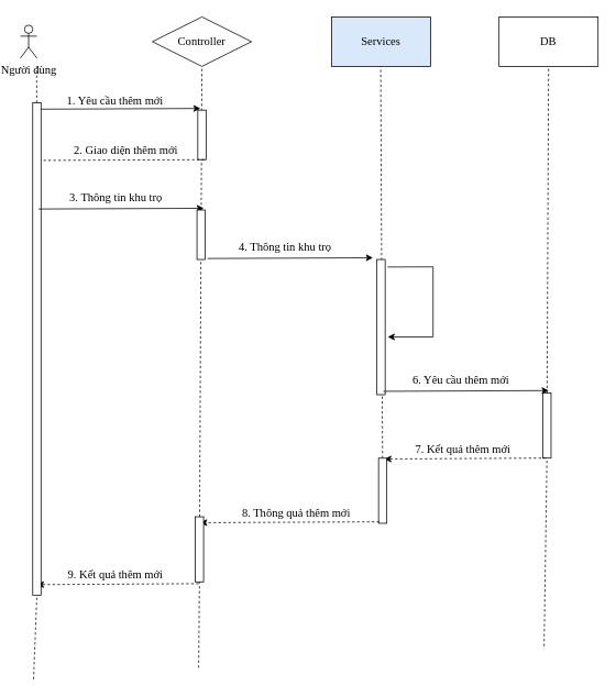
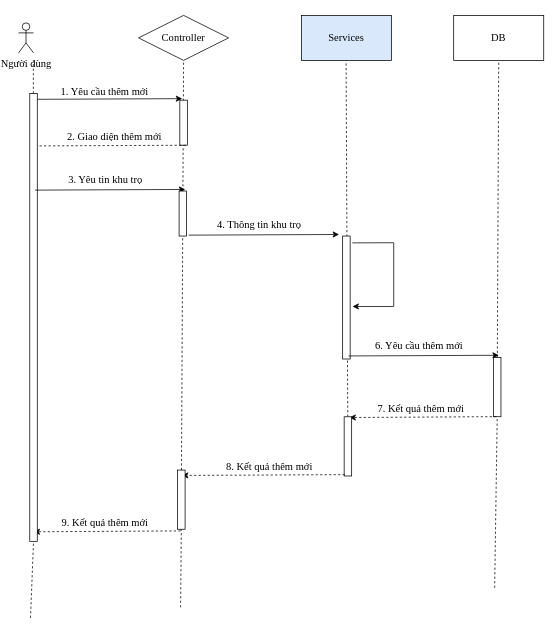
  <mxCell id="0" />
  <mxCell id="1" parent="0" />
  <mxCell id="2" value="Người dùng" style="shape=umlActor;verticalLabelPosition=bottom;verticalAlign=top;html=1;outlineConnect=0;fontFamily=Times New Roman;fontSize=14;" parent="1" vertex="1"><mxGeometry x="20" y="30" width="20" height="40" as="geometry" /></mxCell>
  <mxCell id="3" value="Controller" style="rhombus;whiteSpace=wrap;html=1;fontFamily=Times New Roman;fontSize=14;" parent="1" vertex="1"><mxGeometry x="180" y="20" width="120" height="60" as="geometry" /></mxCell>
  <mxCell id="4" value="Services" style="rounded=0;whiteSpace=wrap;html=1;fontFamily=Times New Roman;fontSize=14;fillColor=#dae8fc;" parent="1" vertex="1"><mxGeometry x="397" y="20" width="120" height="60" as="geometry" /></mxCell>
  <mxCell id="5" value="DB" style="rounded=0;whiteSpace=wrap;html=1;fontFamily=Times New Roman;fontSize=14;" parent="1" vertex="1"><mxGeometry x="600" y="20" width="120" height="60" as="geometry" /></mxCell>
  <mxCell id="6" value="" style="endArrow=none;dashed=1;html=1;rounded=0;entryX=0.5;entryY=1;entryDx=0;entryDy=0;fontFamily=Times New Roman;fontSize=14;" parent="1" source="36" target="3" edge="1"><mxGeometry width="50" height="50" relative="1" as="geometry"><mxPoint x="236" y="809" as="sourcePoint" /><mxPoint x="450" y="140" as="targetPoint" /></mxGeometry></mxCell>
  <mxCell id="7" value="" style="endArrow=none;dashed=1;html=1;rounded=0;entryX=0.5;entryY=1;entryDx=0;entryDy=0;fontFamily=Times New Roman;fontSize=14;" parent="1" source="32" edge="1"><mxGeometry width="50" height="50" relative="1" as="geometry"><mxPoint x="457" y="890" as="sourcePoint" /><mxPoint x="456.58" y="80" as="targetPoint" /></mxGeometry></mxCell>
  <mxCell id="8" value="" style="endArrow=none;dashed=1;html=1;rounded=0;entryX=0.5;entryY=1;entryDx=0;entryDy=0;fontFamily=Times New Roman;fontSize=14;" parent="1" source="29" edge="1"><mxGeometry width="50" height="50" relative="1" as="geometry"><mxPoint x="654" y="901" as="sourcePoint" /><mxPoint x="660" y="80" as="targetPoint" /></mxGeometry></mxCell>
  <mxCell id="9" value="" style="endArrow=none;dashed=1;html=1;rounded=0;entryX=0.5;entryY=1;entryDx=0;entryDy=0;fontFamily=Times New Roman;fontSize=14;" parent="1" source="22" edge="1"><mxGeometry width="50" height="50" relative="1" as="geometry"><mxPoint x="36" y="1026.857" as="sourcePoint" /><mxPoint x="39.76" y="80" as="targetPoint" /></mxGeometry></mxCell>
  <mxCell id="10" value="" style="endArrow=classic;html=1;rounded=0;fontFamily=Times New Roman;fontSize=14;exitX=0.975;exitY=0.087;exitDx=0;exitDy=0;exitPerimeter=0;" parent="1" edge="1"><mxGeometry width="50" height="50" relative="1" as="geometry"><mxPoint x="38" y="131.9" as="sourcePoint" /><mxPoint x="238.25" y="131" as="targetPoint" /></mxGeometry></mxCell>
  <mxCell id="11" value="1. Yêu cầu thêm mới" style="text;html=1;strokeColor=none;fillColor=none;align=center;verticalAlign=middle;whiteSpace=wrap;rounded=0;fontFamily=Times New Roman;fontSize=14;" parent="1" vertex="1"><mxGeometry x="53.25" y="117" width="164" height="10" as="geometry" /></mxCell>
  <mxCell id="12" value="" style="rounded=0;whiteSpace=wrap;html=1;fontFamily=Times New Roman;fontSize=14;" parent="1" vertex="1"><mxGeometry x="235" y="133" width="10" height="60" as="geometry" /></mxCell>
  <mxCell id="13" value="4. Thông tin khu trọ" style="text;html=1;strokeColor=none;fillColor=none;align=center;verticalAlign=middle;whiteSpace=wrap;rounded=0;fontFamily=Times New Roman;fontSize=14;" parent="1" vertex="1"><mxGeometry x="259" y="295" width="164" height="10" as="geometry" /></mxCell>
  <mxCell id="14" value="" style="endArrow=classic;html=1;rounded=0;fontFamily=Times New Roman;fontSize=14;exitX=0.975;exitY=0.087;exitDx=0;exitDy=0;exitPerimeter=0;" parent="1" edge="1"><mxGeometry width="50" height="50" relative="1" as="geometry"><mxPoint x="247" y="312.9" as="sourcePoint" /><mxPoint x="447.25" y="312" as="targetPoint" /></mxGeometry></mxCell>
  <mxCell id="15" value="" style="endArrow=classic;html=1;rounded=0;exitX=0.995;exitY=0.095;exitDx=0;exitDy=0;exitPerimeter=0;fontFamily=Times New Roman;fontSize=14;" parent="1" edge="1"><mxGeometry width="50" height="50" relative="1" as="geometry"><mxPoint x="465" y="323.2" as="sourcePoint" /><mxPoint x="465.05" y="408" as="targetPoint" /><Array as="points"><mxPoint x="520.05" y="323" /><mxPoint x="520.05" y="408" /></Array></mxGeometry></mxCell>
  <mxCell id="16" value="2. Giao diện thêm mới" style="text;html=1;strokeColor=none;fillColor=none;align=center;verticalAlign=middle;whiteSpace=wrap;rounded=0;fontFamily=Times New Roman;fontSize=14;" parent="1" vertex="1"><mxGeometry x="60" y="178" width="176" height="10" as="geometry" /></mxCell>
  <mxCell id="17" value="" style="endArrow=classic;html=1;rounded=0;exitX=0.25;exitY=1;exitDx=0;exitDy=0;dashed=1;" parent="1" edge="1"><mxGeometry width="50" height="50" relative="1" as="geometry"><mxPoint x="243" y="193.1" as="sourcePoint" /><mxPoint x="36" y="194" as="targetPoint" /></mxGeometry></mxCell>
  <mxCell id="18" value="9. Kết quả thêm mới" style="text;html=1;strokeColor=none;fillColor=none;align=center;verticalAlign=middle;whiteSpace=wrap;rounded=0;fontFamily=Times New Roman;fontSize=14;" parent="1" vertex="1"><mxGeometry x="42" y="692" width="187" height="10" as="geometry" /></mxCell>
  <mxCell id="19" value="" style="endArrow=classic;html=1;rounded=0;exitX=0.25;exitY=1;exitDx=0;exitDy=0;dashed=1;" parent="1" edge="1"><mxGeometry width="50" height="50" relative="1" as="geometry"><mxPoint x="236" y="707.1" as="sourcePoint" /><mxPoint x="40" y="708.28" as="targetPoint" /></mxGeometry></mxCell>
  <mxCell id="20" value="" style="rounded=0;whiteSpace=wrap;html=1;fontFamily=Times New Roman;fontSize=14;" parent="1" vertex="1"><mxGeometry x="452" y="314.1" width="10" height="163.9" as="geometry" /></mxCell>
  <mxCell id="21" value="" style="endArrow=none;dashed=1;html=1;rounded=0;entryX=0.5;entryY=1;entryDx=0;entryDy=0;fontFamily=Times New Roman;fontSize=14;" parent="1" target="22" edge="1"><mxGeometry width="50" height="50" relative="1" as="geometry"><mxPoint x="36" y="823" as="sourcePoint" /><mxPoint x="39.76" y="80" as="targetPoint" /></mxGeometry></mxCell>
  <mxCell id="22" value="" style="rounded=0;whiteSpace=wrap;html=1;fontFamily=Times New Roman;fontSize=14;" parent="1" vertex="1"><mxGeometry x="35" y="124" width="10" height="597" as="geometry" /></mxCell>
- <mxCell id="23" value="3. Thông tin khu trọ" style="text;html=1;strokeColor=none;fillColor=none;align=center;verticalAlign=middle;whiteSpace=wrap;rounded=0;fontFamily=Times New Roman;fontSize=14;" parent="1" vertex="1"><mxGeometry x="54" y="235" width="164" height="10" as="geometry" /></mxCell>
+ <mxCell id="23" value="3. Yêu tin khu trọ" style="text;html=1;strokeColor=none;fillColor=none;align=center;verticalAlign=middle;whiteSpace=wrap;rounded=0;fontFamily=Times New Roman;fontSize=14;" parent="1" vertex="1"><mxGeometry x="54" y="235" width="164" height="10" as="geometry" /></mxCell>
  <mxCell id="24" value="" style="endArrow=classic;html=1;rounded=0;fontFamily=Times New Roman;fontSize=14;exitX=0.975;exitY=0.087;exitDx=0;exitDy=0;exitPerimeter=0;" parent="1" edge="1"><mxGeometry width="50" height="50" relative="1" as="geometry"><mxPoint x="42" y="252.9" as="sourcePoint" /><mxPoint x="242.25" y="252" as="targetPoint" /></mxGeometry></mxCell>
  <mxCell id="25" value="" style="rounded=0;whiteSpace=wrap;html=1;fontFamily=Times New Roman;fontSize=14;" parent="1" vertex="1"><mxGeometry x="234" y="254.1" width="10" height="60" as="geometry" /></mxCell>
  <mxCell id="26" value="6. Yêu cầu thêm mới" style="text;html=1;strokeColor=none;fillColor=none;align=center;verticalAlign=middle;whiteSpace=wrap;rounded=0;fontFamily=Times New Roman;fontSize=14;" parent="1" vertex="1"><mxGeometry x="472" y="456" width="164" height="10" as="geometry" /></mxCell>
  <mxCell id="27" value="" style="endArrow=classic;html=1;rounded=0;fontFamily=Times New Roman;fontSize=14;exitX=0.975;exitY=0.087;exitDx=0;exitDy=0;exitPerimeter=0;" parent="1" edge="1"><mxGeometry width="50" height="50" relative="1" as="geometry"><mxPoint x="460" y="473.9" as="sourcePoint" /><mxPoint x="660.25" y="473" as="targetPoint" /></mxGeometry></mxCell>
  <mxCell id="28" value="" style="endArrow=none;dashed=1;html=1;rounded=0;entryX=0.5;entryY=1;entryDx=0;entryDy=0;fontFamily=Times New Roman;fontSize=14;" parent="1" target="29" edge="1"><mxGeometry width="50" height="50" relative="1" as="geometry"><mxPoint x="654.59" y="783" as="sourcePoint" /><mxPoint x="660" y="80" as="targetPoint" /></mxGeometry></mxCell>
  <mxCell id="29" value="" style="rounded=0;whiteSpace=wrap;html=1;fontFamily=Times New Roman;fontSize=14;" parent="1" vertex="1"><mxGeometry x="653" y="476" width="10" height="78.9" as="geometry" /></mxCell>
  <mxCell id="30" value="7. Kết quả thêm mới" style="text;html=1;strokeColor=none;fillColor=none;align=center;verticalAlign=middle;whiteSpace=wrap;rounded=0;fontFamily=Times New Roman;fontSize=14;" parent="1" vertex="1"><mxGeometry x="463" y="539.72" width="187" height="10" as="geometry" /></mxCell>
  <mxCell id="31" value="" style="endArrow=classic;html=1;rounded=0;exitX=0.25;exitY=1;exitDx=0;exitDy=0;dashed=1;" parent="1" edge="1"><mxGeometry width="50" height="50" relative="1" as="geometry"><mxPoint x="657" y="554.82" as="sourcePoint" /><mxPoint x="461" y="556" as="targetPoint" /></mxGeometry></mxCell>
  <mxCell id="32" value="" style="rounded=0;whiteSpace=wrap;html=1;fontFamily=Times New Roman;fontSize=14;" parent="1" vertex="1"><mxGeometry x="454" y="555" width="10" height="78.9" as="geometry" /></mxCell>
- <mxCell id="33" value="8. Thông quả thêm mới" style="text;html=1;strokeColor=none;fillColor=none;align=center;verticalAlign=middle;whiteSpace=wrap;rounded=0;fontFamily=Times New Roman;fontSize=14;" parent="1" vertex="1"><mxGeometry x="261" y="617" width="187" height="10" as="geometry" /></mxCell>
+ <mxCell id="33" value="8. Kết quả thêm mới" style="text;html=1;strokeColor=none;fillColor=none;align=center;verticalAlign=middle;whiteSpace=wrap;rounded=0;fontFamily=Times New Roman;fontSize=14;" parent="1" vertex="1"><mxGeometry x="261" y="617" width="187" height="10" as="geometry" /></mxCell>
  <mxCell id="34" value="" style="endArrow=classic;html=1;rounded=0;exitX=0.25;exitY=1;exitDx=0;exitDy=0;dashed=1;entryX=0.58;entryY=0.091;entryDx=0;entryDy=0;entryPerimeter=0;" parent="1" target="36" edge="1"><mxGeometry width="50" height="50" relative="1" as="geometry"><mxPoint x="455" y="632.1" as="sourcePoint" /><mxPoint x="259" y="633.28" as="targetPoint" /></mxGeometry></mxCell>
  <mxCell id="35" value="" style="endArrow=none;dashed=1;html=1;rounded=0;entryX=0.5;entryY=1;entryDx=0;entryDy=0;fontFamily=Times New Roman;fontSize=14;" parent="1" target="36" edge="1"><mxGeometry width="50" height="50" relative="1" as="geometry"><mxPoint x="236" y="809" as="sourcePoint" /><mxPoint x="240" y="80" as="targetPoint" /></mxGeometry></mxCell>
  <mxCell id="36" value="" style="rounded=0;whiteSpace=wrap;html=1;fontFamily=Times New Roman;fontSize=14;" parent="1" vertex="1"><mxGeometry x="232" y="626" width="10" height="78.9" as="geometry" /></mxCell>
